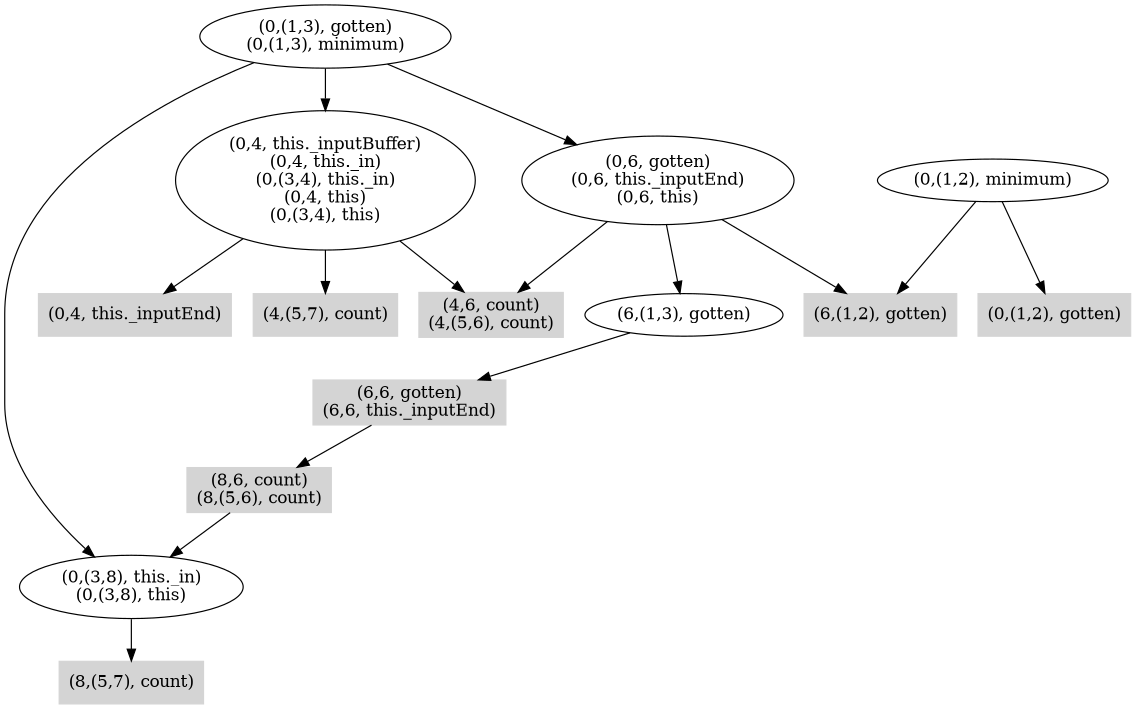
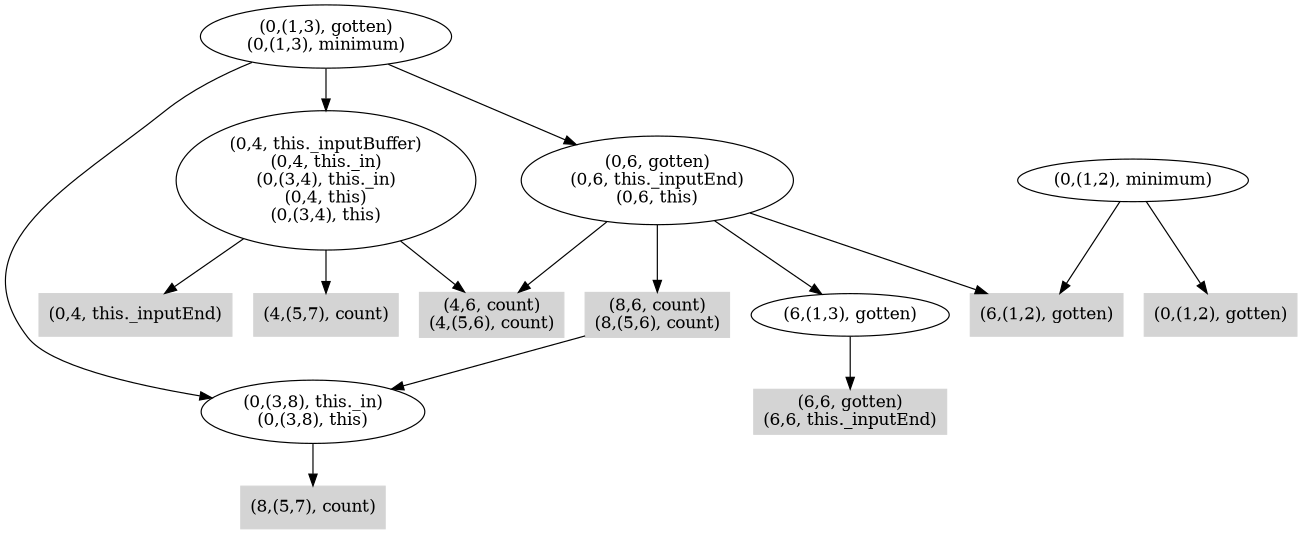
  digraph {
    fontname="DejaVu Serif"
    node [color=".0 .0 .83" fontname="DejaVu Serif" shape=box style=filled]
    edge [fontname="DejaVu Serif"]
    n1 [label="(8,(5,7), count)"]
    n2 [label="(8,6, count)\n(8,(5,6), count)"]
    n3 [label="(0,(3,8), this._in)\n(0,(3,8), this)" color="" shape="" style=""]
    n4 [label="(0,4, this._inputEnd)"]
    n5 [label="(4,(5,7), count)"]
    n6 [label="(4,6, count)\n(4,(5,6), count)"]
    n7 [label="(0,4, this._inputBuffer)\n(0,4, this._in)\n(0,(3,4), this._in)\n(0,4, this)\n(0,(3,4), this)" color="" shape="" style=""]
    n8 [label="(6,6, gotten)\n(6,6, this._inputEnd)"]
    n9 [label="(6,(1,3), gotten)" color="" shape="" style=""]
    n10 [label="(6,(1,2), gotten)"]
    n11 [label="(0,6, gotten)\n(0,6, this._inputEnd)\n(0,6, this)" color="" shape="" style=""]
    n12 [label="(0,(1,3), gotten)\n(0,(1,3), minimum)" color="" shape="" style=""]
    n13 [label="(0,(1,2), gotten)"]
    n14 [label="(0,(1,2), minimum)" color="" shape="" style=""]
    n2 -> n3
    n3 -> n1
    n7 -> n4
    n7 -> n5
    n7 -> n6
    n9 -> n8
-   n8 -> n2
+   n11 -> n2
    n11 -> n6
    n11 -> n9
    n11 -> n10
    n12 -> n3
    n12 -> n7
    n12 -> n11
    n14 -> n10
    n14 -> n13
  }
